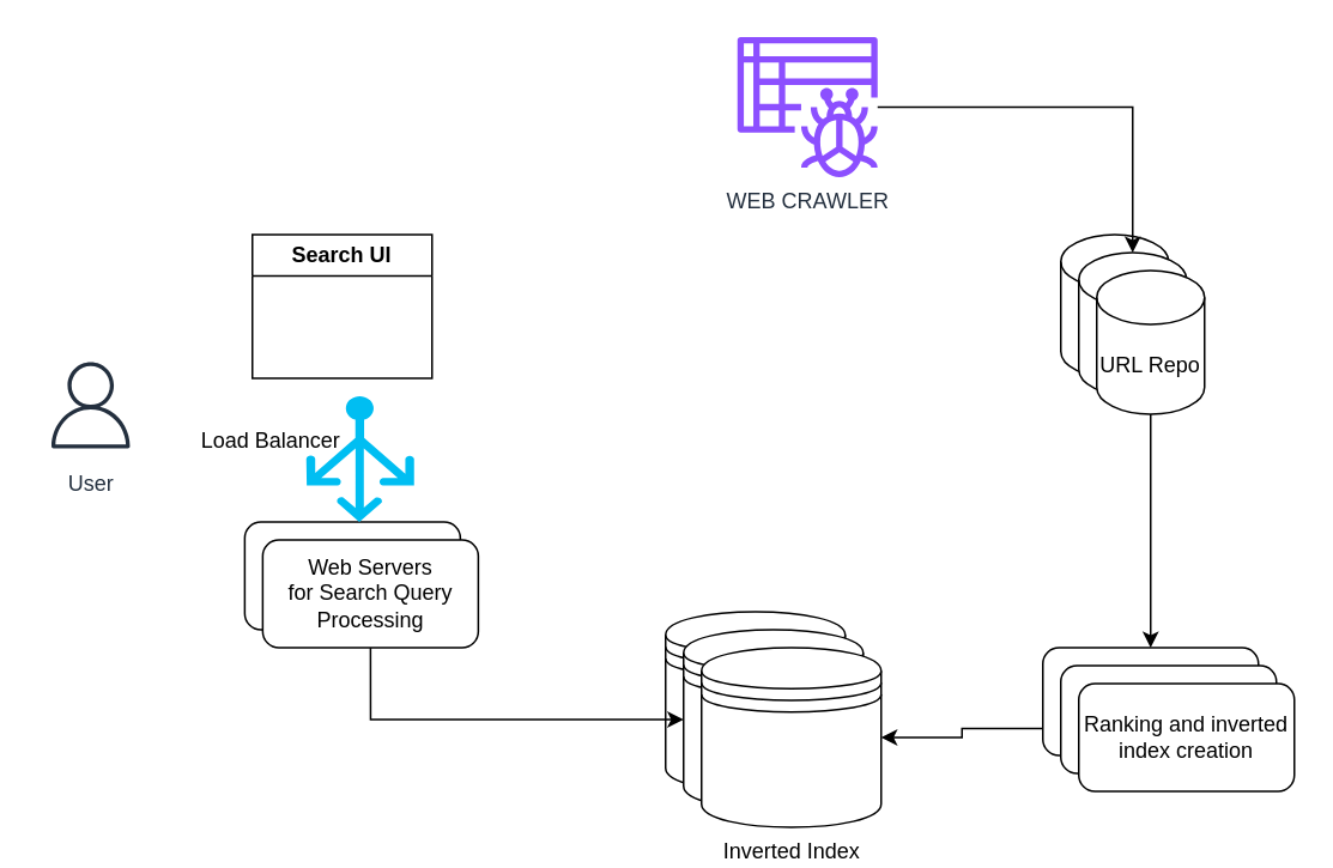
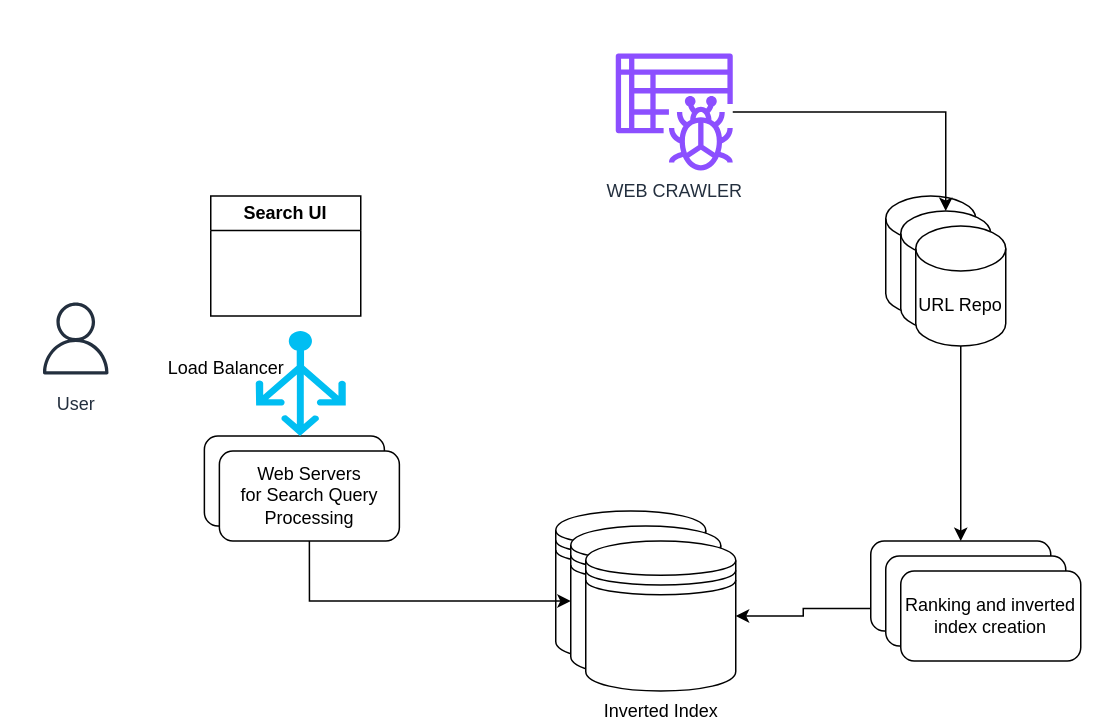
  <mxCell id="0" />
  <mxCell id="1" parent="0" />
  <mxCell id="2" value="User" style="sketch=0;outlineConnect=0;fontColor=#232F3E;gradientColor=none;strokeColor=#232F3E;fillColor=#ffffff;dashed=0;verticalLabelPosition=bottom;verticalAlign=top;align=center;html=1;fontSize=12;fontStyle=0;aspect=fixed;shape=mxgraph.aws4.resourceIcon;resIcon=mxgraph.aws4.user;" vertex="1" parent="1"><mxGeometry x="20" y="195" width="60" height="60" as="geometry" /></mxCell>
  <mxCell id="3" value="Search UI" style="swimlane;whiteSpace=wrap;html=1;" vertex="1" parent="1"><mxGeometry x="140" y="130" width="100" height="80" as="geometry" /></mxCell>
- <mxCell id="4" value="WEB CRAWLER" style="sketch=0;outlineConnect=0;fontColor=#232F3E;gradientColor=none;fillColor=#8C4FFF;strokeColor=none;dashed=0;verticalLabelPosition=bottom;verticalAlign=top;align=center;html=1;fontSize=12;fontStyle=0;aspect=fixed;pointerEvents=1;shape=mxgraph.aws4.glue_crawlers;" vertex="1" parent="1"><mxGeometry x="410" y="20" width="78" height="78" as="geometry" /></mxCell>
+ <mxCell id="4" value="WEB CRAWLER" style="sketch=0;outlineConnect=0;fontColor=#232F3E;gradientColor=none;fillColor=#8C4FFF;strokeColor=none;dashed=0;verticalLabelPosition=bottom;verticalAlign=top;align=center;html=1;fontSize=12;fontStyle=0;aspect=fixed;pointerEvents=1;shape=mxgraph.aws4.glue_crawlers;" vertex="1" parent="1"><mxGeometry x="410" y="35" width="78" height="78" as="geometry" /></mxCell>
  <mxCell id="5" value="" style="group" vertex="1" connectable="0" parent="1"><mxGeometry x="590" y="130" width="80" height="100" as="geometry" /></mxCell>
  <mxCell id="6" value="" style="shape=cylinder3;whiteSpace=wrap;html=1;boundedLbl=1;backgroundOutline=1;size=15;" vertex="1" parent="5"><mxGeometry width="60" height="80" as="geometry" /></mxCell>
  <mxCell id="7" value="" style="shape=cylinder3;whiteSpace=wrap;html=1;boundedLbl=1;backgroundOutline=1;size=15;" vertex="1" parent="5"><mxGeometry x="10" y="10" width="60" height="80" as="geometry" /></mxCell>
  <mxCell id="8" value="URL Repo" style="shape=cylinder3;whiteSpace=wrap;html=1;boundedLbl=1;backgroundOutline=1;size=15;" vertex="1" parent="5"><mxGeometry x="20" y="20" width="60" height="80" as="geometry" /></mxCell>
  <mxCell id="9" style="edgeStyle=orthogonalEdgeStyle;rounded=0;orthogonalLoop=1;jettySize=auto;html=1;entryX=0.5;entryY=0;entryDx=0;entryDy=0;entryPerimeter=0;" edge="1" parent="1" source="4" target="7"><mxGeometry relative="1" as="geometry" /></mxCell>
  <mxCell id="10" value="" style="group" vertex="1" connectable="0" parent="1"><mxGeometry x="135.75" y="290" width="130" height="70" as="geometry" /></mxCell>
  <mxCell id="11" value="" style="rounded=1;whiteSpace=wrap;html=1;" vertex="1" parent="10"><mxGeometry width="120" height="60" as="geometry" /></mxCell>
  <mxCell id="12" value="Web Servers&lt;div&gt;for Search Query Processing&lt;/div&gt;" style="rounded=1;whiteSpace=wrap;html=1;" vertex="1" parent="10"><mxGeometry x="10" y="10" width="120" height="60" as="geometry" /></mxCell>
  <mxCell id="13" value="Load Balancer" style="text;html=1;align=center;verticalAlign=middle;resizable=0;points=[];autosize=1;strokeColor=none;fillColor=none;" vertex="1" parent="1"><mxGeometry x="100" y="230" width="100" height="30" as="geometry" /></mxCell>
  <mxCell id="14" value="" style="verticalLabelPosition=bottom;html=1;verticalAlign=top;align=center;strokeColor=none;fillColor=#00BEF2;shape=mxgraph.azure.load_balancer_generic;pointerEvents=1;" vertex="1" parent="1"><mxGeometry x="170" y="220" width="60" height="70" as="geometry" /></mxCell>
  <mxCell id="15" value="" style="group" vertex="1" connectable="0" parent="1"><mxGeometry x="370" y="340" width="120" height="120" as="geometry" /></mxCell>
  <mxCell id="16" value="" style="shape=datastore;html=1;labelPosition=center;verticalLabelPosition=bottom;align=center;verticalAlign=top;" vertex="1" parent="15"><mxGeometry width="100" height="100" as="geometry" /></mxCell>
  <mxCell id="17" value="" style="shape=datastore;html=1;labelPosition=center;verticalLabelPosition=bottom;align=center;verticalAlign=top;" vertex="1" parent="15"><mxGeometry x="10" y="10" width="100" height="100" as="geometry" /></mxCell>
  <mxCell id="18" value="Inverted Index" style="shape=datastore;html=1;labelPosition=center;verticalLabelPosition=bottom;align=center;verticalAlign=top;" vertex="1" parent="15"><mxGeometry x="20" y="20" width="100" height="100" as="geometry" /></mxCell>
  <mxCell id="19" style="edgeStyle=orthogonalEdgeStyle;rounded=0;orthogonalLoop=1;jettySize=auto;html=1;exitX=0.5;exitY=1;exitDx=0;exitDy=0;" edge="1" parent="1" source="12" target="17"><mxGeometry relative="1" as="geometry" /></mxCell>
  <mxCell id="20" value="" style="group" vertex="1" connectable="0" parent="1"><mxGeometry x="580" y="360" width="140" height="80" as="geometry" /></mxCell>
  <mxCell id="21" value="" style="rounded=1;whiteSpace=wrap;html=1;" vertex="1" parent="20"><mxGeometry width="120" height="60" as="geometry" /></mxCell>
  <mxCell id="22" value="" style="rounded=1;whiteSpace=wrap;html=1;" vertex="1" parent="20"><mxGeometry x="10" y="10" width="120" height="60" as="geometry" /></mxCell>
  <mxCell id="23" value="Ranking and inverted index creation" style="rounded=1;whiteSpace=wrap;html=1;" vertex="1" parent="20"><mxGeometry x="20" y="20" width="120" height="60" as="geometry" /></mxCell>
  <mxCell id="24" style="edgeStyle=orthogonalEdgeStyle;rounded=0;orthogonalLoop=1;jettySize=auto;html=1;exitX=0.5;exitY=1;exitDx=0;exitDy=0;exitPerimeter=0;entryX=0.5;entryY=0;entryDx=0;entryDy=0;" edge="1" parent="1" source="8" target="21"><mxGeometry relative="1" as="geometry" /></mxCell>
  <mxCell id="25" style="edgeStyle=orthogonalEdgeStyle;rounded=0;orthogonalLoop=1;jettySize=auto;html=1;exitX=0;exitY=0.75;exitDx=0;exitDy=0;" edge="1" parent="1" source="21" target="18"><mxGeometry relative="1" as="geometry" /></mxCell>
